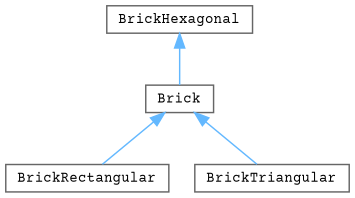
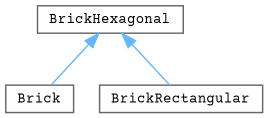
  digraph {
    fontname="Courier Prime"
    rankdir=TB
    node [color=grey40 fillcolor=white fontname="Courier Prime" fontsize=10 shape=box style=filled]
    edge [color=steelblue1 dir=back fontname="Courier Prime" fontsize=10 labelfontname=Helvetica labelfontsize=10 style=solid]
    n1 [height=0.2 label=Brick width=0.4]
    n2 [height=0.2 label=BrickRectangular width=0.4]
-   n3 [height=0.2 label=BrickTriangular width=0.4]
    n4 [height=0.2 label=BrickHexagonal width=0.4]
-   n1 -> n2
-   n1 -> n3
+   n4 -> n2
    n4 -> n1
  }
